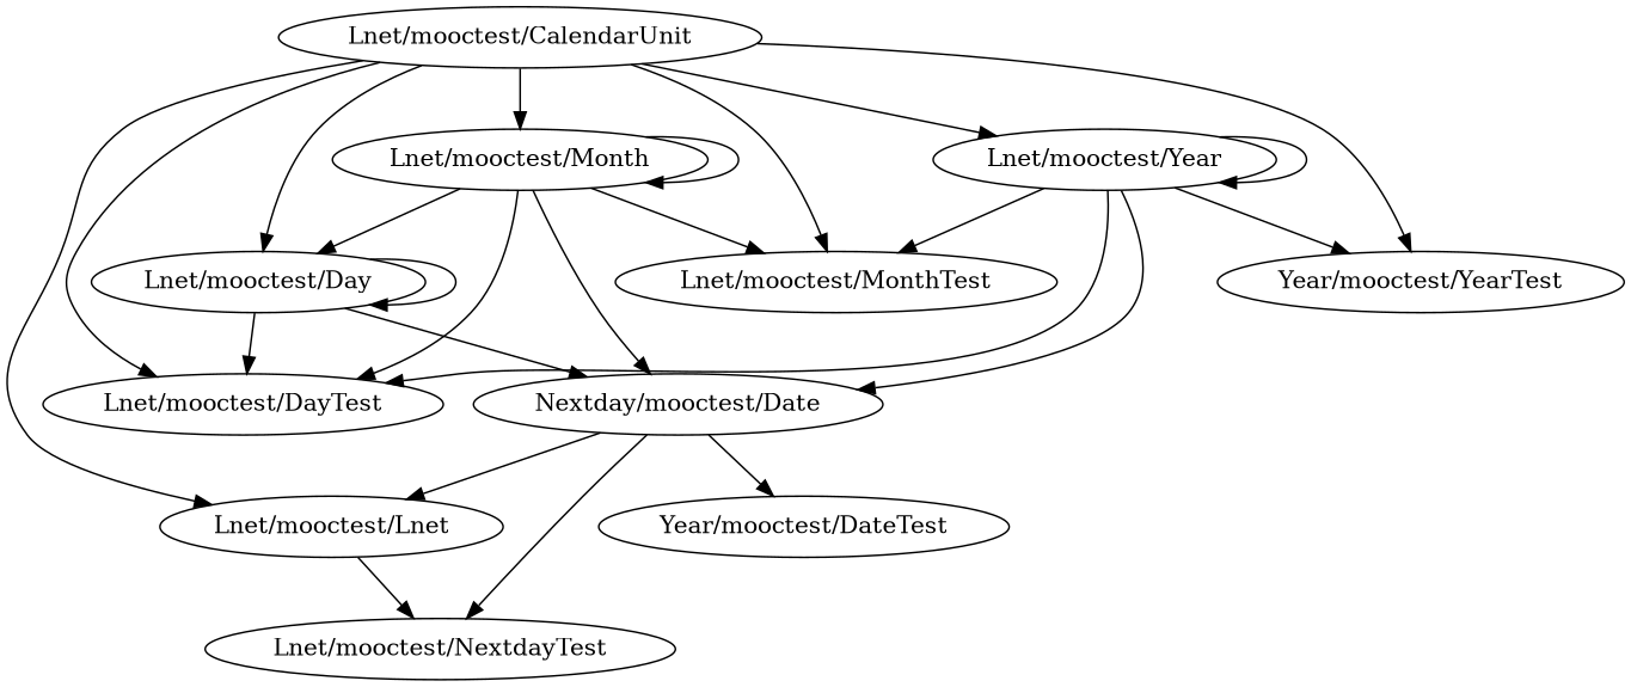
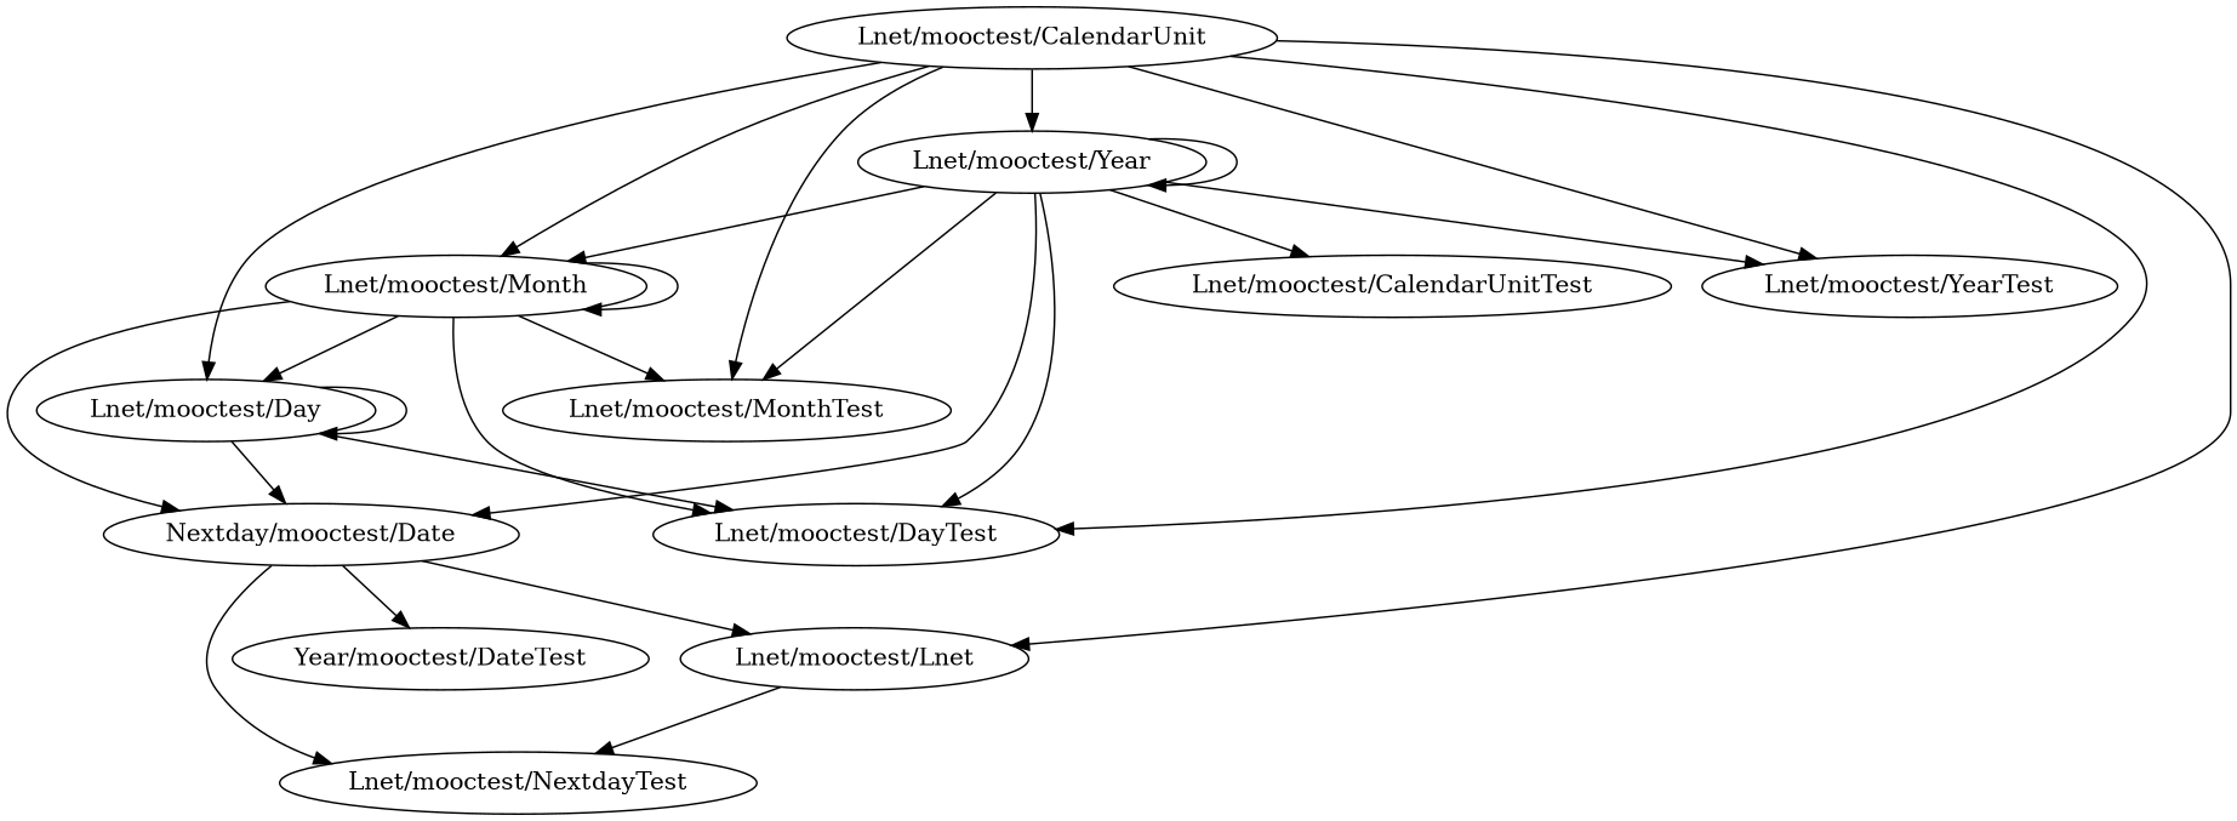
  digraph {
    "Lnet/mooctest/Month"
    "Lnet/mooctest/DayTest"
    n3 [label="Nextday/mooctest/Date"]
    "Lnet/mooctest/Day"
    "Lnet/mooctest/MonthTest"
    n6 [label="Lnet/mooctest/Lnet"]
    "Lnet/mooctest/NextdayTest"
    n8 [label="Year/mooctest/DateTest"]
    "Lnet/mooctest/Year"
-   "Lnet/mooctest/YearTest" [label="Year/mooctest/YearTest"]
+   "Lnet/mooctest/CalendarUnitTest"
+   "Lnet/mooctest/YearTest"
    "Lnet/mooctest/CalendarUnit"
    "Lnet/mooctest/Month" -> "Lnet/mooctest/Month"
    "Lnet/mooctest/Month" -> "Lnet/mooctest/DayTest"
    "Lnet/mooctest/Month" -> n3
    "Lnet/mooctest/Month" -> "Lnet/mooctest/Day"
    "Lnet/mooctest/Month" -> "Lnet/mooctest/MonthTest"
    n3 -> n6
    n3 -> "Lnet/mooctest/NextdayTest"
    n3 -> n8
    "Lnet/mooctest/Day" -> "Lnet/mooctest/DayTest"
    "Lnet/mooctest/Day" -> n3
    "Lnet/mooctest/Day" -> "Lnet/mooctest/Day"
    n6 -> "Lnet/mooctest/NextdayTest"
+   "Lnet/mooctest/Year" -> "Lnet/mooctest/Month"
    "Lnet/mooctest/Year" -> "Lnet/mooctest/DayTest"
    "Lnet/mooctest/Year" -> n3
    "Lnet/mooctest/Year" -> "Lnet/mooctest/MonthTest"
    "Lnet/mooctest/Year" -> "Lnet/mooctest/Year"
+   "Lnet/mooctest/Year" -> "Lnet/mooctest/CalendarUnitTest"
    "Lnet/mooctest/Year" -> "Lnet/mooctest/YearTest"
    "Lnet/mooctest/CalendarUnit" -> "Lnet/mooctest/Month"
    "Lnet/mooctest/CalendarUnit" -> "Lnet/mooctest/DayTest"
    "Lnet/mooctest/CalendarUnit" -> "Lnet/mooctest/Day"
    "Lnet/mooctest/CalendarUnit" -> "Lnet/mooctest/MonthTest"
    "Lnet/mooctest/CalendarUnit" -> n6
    "Lnet/mooctest/CalendarUnit" -> "Lnet/mooctest/Year"
    "Lnet/mooctest/CalendarUnit" -> "Lnet/mooctest/YearTest"
  }
